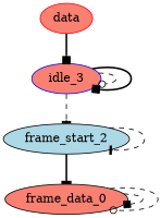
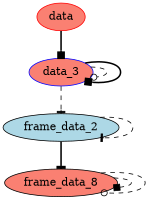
  digraph {
    rankdir=TD
    node [color=black fillcolor=salmon style=filled]
    edge [arrowhead=box style=dashed]
    n1 [color=red label=data]
-   n2 [color=blue label=idle_3]
-   n3 [fillcolor=lightblue label=frame_start_2]
-   n4 [label=frame_data_0]
+   n2 [color=blue label=data_3]
+   n3 [fillcolor=lightblue label=frame_data_2]
+   n4 [label=frame_data_8]
    n1 -> n2 [style=bold]
    n2 -> n2 [arrowhead=odot]
    n2 -> n2 [style=bold]
    n2 -> n3 [arrowhead=tee]
    n3 -> n3 [arrowhead=tee]
    n3 -> n4 [arrowhead=tee style=bold]
    n4 -> n4
    n4 -> n4 [arrowhead=odot]
  }
